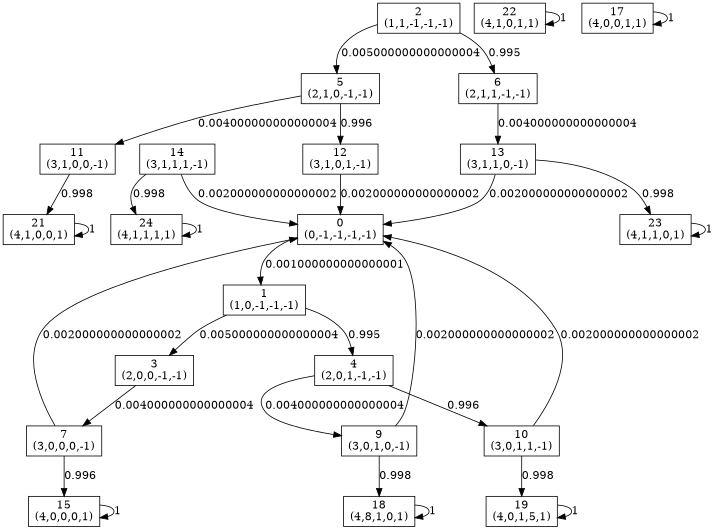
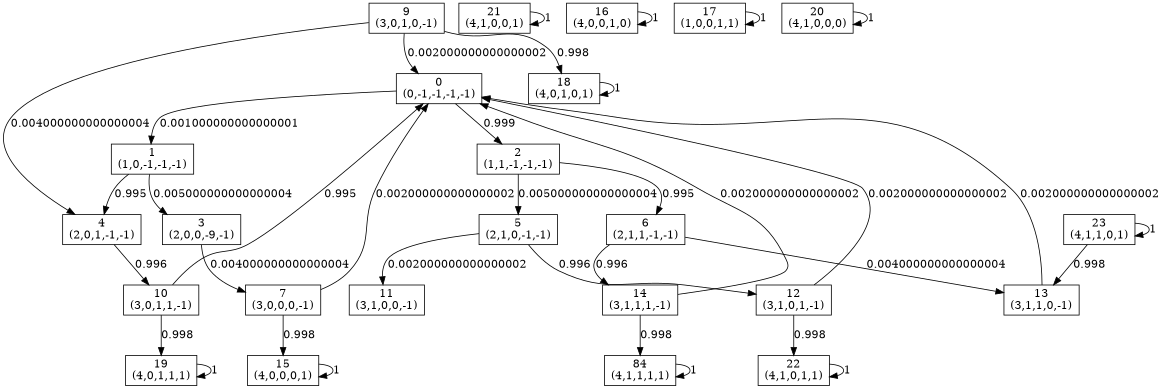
  digraph {
    node [shape=box]
    n1 [label="0\n(0,-1,-1,-1,-1)"]
    n2 [label="1\n(1,0,-1,-1,-1)"]
    n3 [label="2\n(1,1,-1,-1,-1)"]
-   n4 [label="3\n(2,0,0,-1,-1)"]
+   n4 [label="3\n(2,0,0,-9,-1)"]
    n5 [label="4\n(2,0,1,-1,-1)"]
    n6 [label="5\n(2,1,0,-1,-1)"]
    n7 [label="6\n(2,1,1,-1,-1)"]
    n8 [label="7\n(3,0,0,0,-1)"]
    n9 [label="9\n(3,0,1,0,-1)"]
    n10 [label="10\n(3,0,1,1,-1)"]
    n11 [label="11\n(3,1,0,0,-1)"]
    n12 [label="12\n(3,1,0,1,-1)"]
    n13 [label="13\n(3,1,1,0,-1)"]
    n14 [label="14\n(3,1,1,1,-1)"]
    n15 [label="15\n(4,0,0,0,1)"]
-   n16 [label="18\n(4,8,1,0,1)"]
-   n17 [label="19\n(4,0,1,5,1)"]
+   n16 [label="18\n(4,0,1,0,1)"]
+   n17 [label="19\n(4,0,1,1,1)"]
    n18 [label="21\n(4,1,0,0,1)"]
    n19 [label="22\n(4,1,0,1,1)"]
    n20 [label="23\n(4,1,1,0,1)"]
-   n21 [label="24\n(4,1,1,1,1)"]
-   n23 [label="17\n(4,0,0,1,1)"]
+   n21 [label="84\n(4,1,1,1,1)"]
+   n22 [label="16\n(4,0,0,1,0)"]
+   n23 [label="17\n(1,0,0,1,1)"]
+   n24 [label="20\n(4,1,0,0,0)"]
    n1 -> n2 [label=0.001000000000000001]
+   n1 -> n3 [label=0.999]
    n2 -> n4 [label=0.005000000000000004]
    n2 -> n5 [label=0.995]
    n3 -> n6 [label=0.005000000000000004]
    n3 -> n7 [label=0.995]
    n4 -> n8 [label=0.004000000000000004]
-   n5 -> n9 [label=0.004000000000000004]
+   n9 -> n5 [label=0.004000000000000004]
    n5 -> n10 [label=0.996]
-   n6 -> n11 [label=0.004000000000000004]
+   n6 -> n11 [label=0.002000000000000002]
    n6 -> n12 [label=0.996]
    n7 -> n13 [label=0.004000000000000004]
+   n7 -> n14 [label=0.996]
    n8 -> n1 [label=0.002000000000000002]
-   n8 -> n15 [label=0.996]
+   n8 -> n15 [label=0.998]
    n9 -> n1 [label=0.002000000000000002]
    n9 -> n16 [label=0.998]
-   n10 -> n1 [label=0.002000000000000002]
+   n10 -> n1 [label=0.995]
    n10 -> n17 [label=0.998]
-   n11 -> n18 [label=0.998]
    n12 -> n1 [label=0.002000000000000002]
+   n12 -> n19 [label=0.998]
    n13 -> n1 [label=0.002000000000000002]
-   n13 -> n20 [label=0.998]
+   n20 -> n13 [label=0.998]
    n14 -> n1 [label=0.002000000000000002]
    n14 -> n21 [label=0.998]
    n15 -> n15 [label=1]
    n16 -> n16 [label=1]
    n17 -> n17 [label=1]
    n18 -> n18 [label=1]
    n19 -> n19 [label=1]
    n20 -> n20 [label=1]
    n21 -> n21 [label=1]
+   n22 -> n22 [label=1]
    n23 -> n23 [label=1]
+   n24 -> n24 [label=1]
  }
